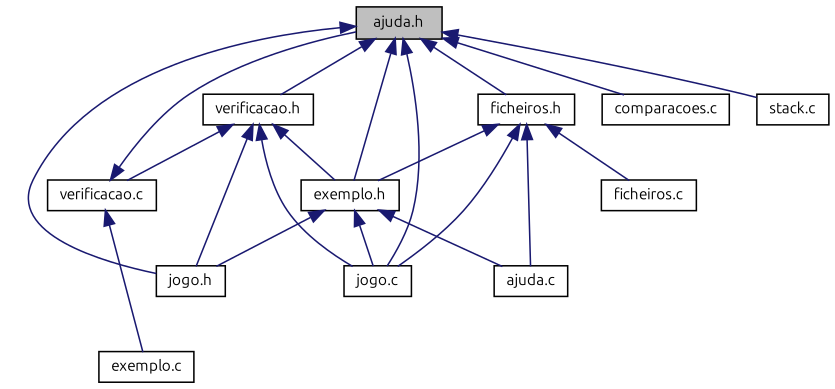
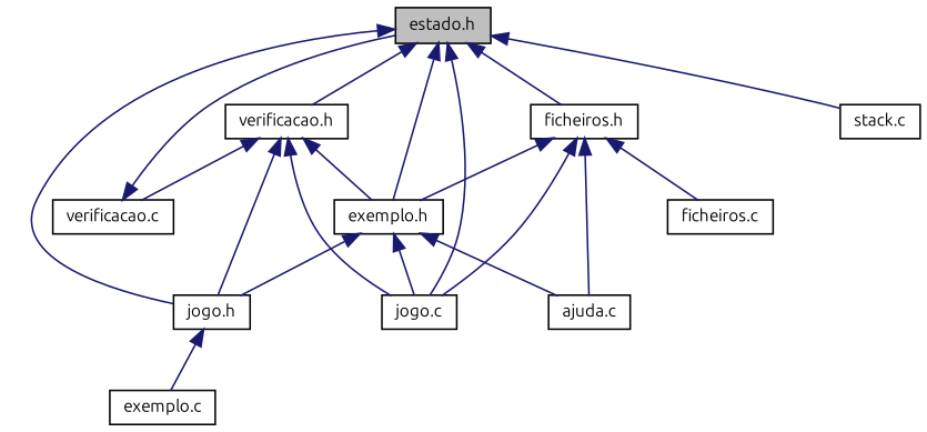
  digraph {
    fontname=Ubuntu
    node [color=black fillcolor=white fontname=Ubuntu fontsize=10 shape=record style=filled]
    edge [color=midnightblue dir=back fontname=Ubuntu fontsize=10 labelfontname=Helvetica labelfontsize=10 style=solid]
-   n1 [fillcolor=grey75 fontcolor=black height=0.2 label="ajuda.h" width=0.4]
+   n1 [fillcolor=grey75 fontcolor=black height=0.2 label="estado.h" width=0.4]
    n2 [height=0.2 label="exemplo.h" width=0.4]
    n3 [height=0.2 label="jogo.h" width=0.4]
    n4 [height=0.2 label="jogo.c" width=0.4]
    n5 [height=0.2 label="verificacao.h" width=0.4]
    n6 [height=0.2 label="ficheiros.h" width=0.4]
-   n7 [height=0.2 label="comparacoes.c" width=0.4]
    n8 [height=0.2 label="stack.c" width=0.4]
    n9 [height=0.2 label="ajuda.c" width=0.4]
    n10 [height=0.2 label="exemplo.c" width=0.4]
    n11 [height=0.2 label="verificacao.c" width=0.4]
    n12 [height=0.2 label="ficheiros.c" width=0.4]
    n1 -> n2
    n1 -> n3
    n1 -> n4
    n1 -> n5
    n1 -> n6
-   n1 -> n7
    n1 -> n8
    n2 -> n3
    n2 -> n4
    n2 -> n9
-   n11 -> n10
+   n3 -> n10
    n5 -> n2
    n5 -> n3
    n5 -> n4
    n5 -> n11
    n6 -> n2
    n6 -> n4
    n6 -> n9
    n6 -> n12
    n11 -> n1
  }
